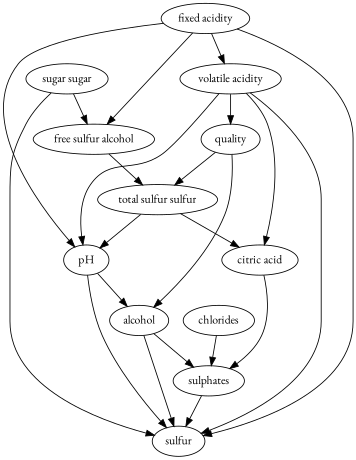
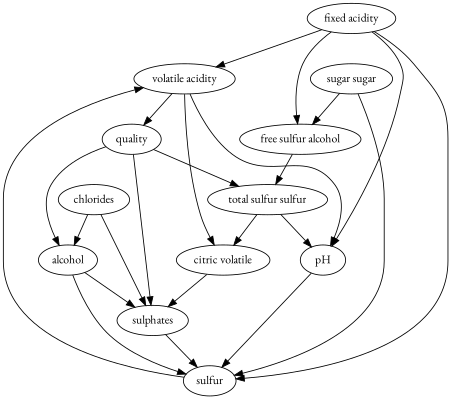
  strict digraph {
    fontname="EB Garamond"
    node [fontname="EB Garamond"]
    edge [fontname="EB Garamond"]
    n1 [label="fixed acidity"]
    n2 [label="volatile acidity"]
    n3 [label="free sulfur alcohol"]
    n4 [label=sulfur]
    n5 [label=pH]
-   n6 [label="citric acid"]
+   n6 [label="citric volatile"]
    n7 [label=quality]
    n8 [label=sulphates]
    n9 [label="total sulfur sulfur"]
    n10 [label=alcohol]
    n11 [label="sugar sugar"]
    n12 [label=chlorides]
    n1 -> n2
    n1 -> n3
    n1 -> n4
    n1 -> n5
-   n2 -> n4
+   n4 -> n2
    n2 -> n5
    n2 -> n6
    n2 -> n7
    n3 -> n9
    n5 -> n4
-   n5 -> n10
+   n12 -> n10
    n6 -> n8
+   n7 -> n8
    n7 -> n9
    n7 -> n10
    n8 -> n4
    n9 -> n5
    n9 -> n6
    n10 -> n4
    n10 -> n8
    n11 -> n3
    n11 -> n4
    n12 -> n8
  }
